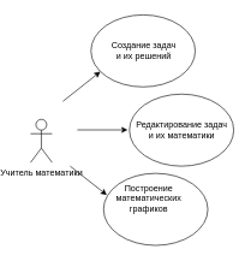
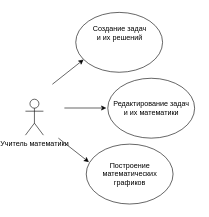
  <mxCell id="0" />
  <mxCell id="1" parent="0" />
  <mxCell id="2" value="" style="ellipse;whiteSpace=wrap;html=1;" vertex="1" parent="1"><mxGeometry x="121.5" y="240" width="145" height="100" as="geometry" /></mxCell>
  <mxCell id="3" value="" style="ellipse;whiteSpace=wrap;html=1;" vertex="1" parent="1"><mxGeometry x="157.5" y="130" width="145" height="100" as="geometry" /></mxCell>
  <mxCell id="4" value="" style="ellipse;whiteSpace=wrap;html=1;" vertex="1" parent="1"><mxGeometry x="104" y="20" width="145" height="100" as="geometry" /></mxCell>
  <mxCell id="5" value="Учитель математики" style="shape=umlActor;verticalLabelPosition=bottom;verticalAlign=top;html=1;outlineConnect=0;" vertex="1" parent="1"><mxGeometry x="20" y="165" width="30" height="60" as="geometry" /></mxCell>
  <mxCell id="6" value="" style="endArrow=classic;html=1;rounded=0;entryX=0.09;entryY=0.788;entryDx=0;entryDy=0;entryPerimeter=0;" edge="1" parent="1" target="4"><mxGeometry width="50" height="50" relative="1" as="geometry"><mxPoint x="65" y="140" as="sourcePoint" /><mxPoint x="115" y="90" as="targetPoint" /></mxGeometry></mxCell>
- <mxCell id="7" value="Создание задач &lt;br&gt;и их решений" style="text;html=1;align=center;verticalAlign=middle;resizable=0;points=[];autosize=1;strokeColor=none;fillColor=none;" vertex="1" parent="1"><mxGeometry x="121.5" y="50" width="110" height="40" as="geometry" /></mxCell>
+ <mxCell id="7" value="Создание задач &lt;br&gt;и их решений" style="text;html=1;align=center;verticalAlign=middle;resizable=0;points=[];autosize=1;strokeColor=none;fillColor=none;" vertex="1" parent="1"><mxGeometry x="121.5" y="35" width="110" height="40" as="geometry" /></mxCell>
  <mxCell id="8" value="Редактирование задач &lt;br&gt;и их математики" style="text;html=1;align=center;verticalAlign=middle;resizable=0;points=[];autosize=1;strokeColor=none;fillColor=none;" vertex="1" parent="1"><mxGeometry x="155" y="160" width="150" height="40" as="geometry" /></mxCell>
- <mxCell id="9" value="Построение &lt;br&gt;математических &lt;br&gt;графиков" style="text;html=1;align=center;verticalAlign=middle;resizable=0;points=[];autosize=1;strokeColor=none;fillColor=none;" vertex="1" parent="1"><mxGeometry x="129" y="245" width="110" height="60" as="geometry" /></mxCell>
+ <mxCell id="9" value="Построение &lt;br&gt;математических &lt;br&gt;графиков" style="text;html=1;align=center;verticalAlign=middle;resizable=0;points=[];autosize=1;strokeColor=none;fillColor=none;" vertex="1" parent="1"><mxGeometry x="139" y="260" width="110" height="60" as="geometry" /></mxCell>
  <mxCell id="10" value="" style="endArrow=classic;html=1;rounded=0;" edge="1" parent="1"><mxGeometry width="50" height="50" relative="1" as="geometry"><mxPoint x="85" y="179.68" as="sourcePoint" /><mxPoint x="155" y="179.68" as="targetPoint" /></mxGeometry></mxCell>
  <mxCell id="11" value="" style="endArrow=classic;html=1;rounded=0;" edge="1" parent="1"><mxGeometry width="50" height="50" relative="1" as="geometry"><mxPoint x="75" y="230" as="sourcePoint" /><mxPoint x="126" y="270" as="targetPoint" /></mxGeometry></mxCell>
